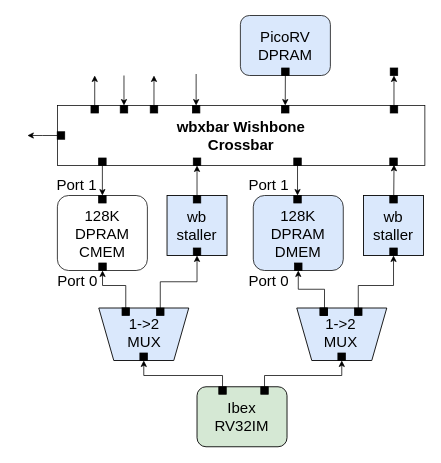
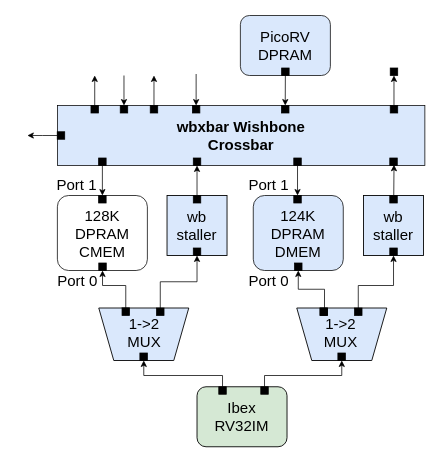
  <mxCell id="0" />
  <mxCell id="1" parent="0" />
- <mxCell id="2" value="wbxbar Wishbone&lt;br&gt;Crossbar" style="rounded=0;whiteSpace=wrap;html=1;fontSize=20;fontStyle=1;fillColor=#ffffff;" vertex="1" parent="1"><mxGeometry x="76" y="140" width="490" height="80" as="geometry" /></mxCell>
+ <mxCell id="2" value="wbxbar Wishbone&lt;br&gt;Crossbar" style="rounded=0;whiteSpace=wrap;html=1;fontSize=20;fontStyle=1;fillColor=#DAE8FC;" vertex="1" parent="1"><mxGeometry x="76" y="140" width="490" height="80" as="geometry" /></mxCell>
  <mxCell id="3" value="PicoRV&lt;br&gt;DPRAM" style="rounded=1;whiteSpace=wrap;html=1;fontSize=20;fillColor=#DAE8FC;" vertex="1" parent="1"><mxGeometry x="320" y="20" width="120" height="80" as="geometry" /></mxCell>
  <mxCell id="4" value="" style="rounded=0;whiteSpace=wrap;html=1;fontSize=20;fillColor=#000000;" vertex="1" parent="1"><mxGeometry x="519.8" y="140" width="10" height="10" as="geometry" /></mxCell>
  <mxCell id="5" value="" style="rounded=0;whiteSpace=wrap;html=1;fontSize=20;fillColor=#000000;" vertex="1" parent="1"><mxGeometry x="519.8" y="90" width="10" height="10" as="geometry" /></mxCell>
  <mxCell id="6" value="" style="endArrow=classic;html=1;rounded=0;fontSize=20;" edge="1" parent="1" source="4" target="5"><mxGeometry width="50" height="50" relative="1" as="geometry"><mxPoint x="274.8" y="350" as="sourcePoint" /><mxPoint x="324.8" y="300" as="targetPoint" /></mxGeometry></mxCell>
  <mxCell id="7" value="" style="rounded=0;whiteSpace=wrap;html=1;fontSize=20;fillColor=#000000;" vertex="1" parent="1"><mxGeometry x="375" y="90" width="10" height="10" as="geometry" /></mxCell>
  <mxCell id="8" value="" style="rounded=0;whiteSpace=wrap;html=1;fontSize=20;fillColor=#000000;" vertex="1" parent="1"><mxGeometry x="374.8" y="140" width="10" height="10" as="geometry" /></mxCell>
  <mxCell id="9" value="" style="endArrow=classic;html=1;rounded=0;fontSize=20;" edge="1" parent="1" source="7" target="8"><mxGeometry width="50" height="50" relative="1" as="geometry"><mxPoint x="289.8" y="250" as="sourcePoint" /><mxPoint x="339.8" y="200" as="targetPoint" /></mxGeometry></mxCell>
  <mxCell id="10" value="" style="rounded=0;whiteSpace=wrap;html=1;fontSize=20;fillColor=#000000;" vertex="1" parent="1"><mxGeometry x="75.8" y="175" width="10" height="10" as="geometry" /></mxCell>
  <mxCell id="11" value="" style="endArrow=classic;html=1;rounded=0;fontSize=20;edgeStyle=orthogonalEdgeStyle;" edge="1" parent="1" source="10"><mxGeometry width="50" height="50" relative="1" as="geometry"><mxPoint x="216" y="380" as="sourcePoint" /><mxPoint x="36" y="180" as="targetPoint" /></mxGeometry></mxCell>
  <mxCell id="12" value="wb&lt;div&gt;staller&lt;/div&gt;" style="rounded=0;whiteSpace=wrap;html=1;fontSize=20;fontStyle=0;fillColor=#dae8fc;strokeColor=#000000;strokeWidth=1.181;" vertex="1" parent="1"><mxGeometry x="484.2" y="260" width="80" height="80" as="geometry" /></mxCell>
- <mxCell id="13" value="128K&lt;br&gt;DPRAM&lt;br&gt;DMEM" style="rounded=1;whiteSpace=wrap;html=1;fontSize=20;fillColor=#DAE8FC;" vertex="1" parent="1"><mxGeometry x="337.2" y="260" width="120" height="100" as="geometry" /></mxCell>
+ <mxCell id="13" value="124K&lt;br&gt;DPRAM&lt;br&gt;DMEM" style="rounded=1;whiteSpace=wrap;html=1;fontSize=20;fillColor=#DAE8FC;" vertex="1" parent="1"><mxGeometry x="337.2" y="260" width="120" height="100" as="geometry" /></mxCell>
  <mxCell id="14" value="" style="shape=trapezoid;perimeter=trapezoidPerimeter;whiteSpace=wrap;html=1;fixedSize=1;rotation=-180;fillColor=#dae8fc;strokeColor=#000000;strokeWidth=1.181;" vertex="1" parent="1"><mxGeometry x="395.2" y="410" width="120" height="70" as="geometry" /></mxCell>
  <mxCell id="15" value="128K&lt;br&gt;DPRAM&lt;br&gt;CMEM" style="rounded=1;whiteSpace=wrap;html=1;fontSize=20;fillColor=#ffffff;" vertex="1" parent="1"><mxGeometry x="76" y="260" width="120" height="100" as="geometry" /></mxCell>
  <mxCell id="16" value="Ibex&lt;br style=&quot;font-size: 20px&quot;&gt;RV32IM" style="rounded=1;whiteSpace=wrap;html=1;fontSize=20;fillColor=#d5e8d4;strokeColor=#000000;fontStyle=0;strokeWidth=1.181;" vertex="1" parent="1"><mxGeometry x="262.2" y="515" width="120" height="80" as="geometry" /></mxCell>
  <mxCell id="17" value="" style="endArrow=classic;html=1;rounded=0;fontSize=20;entryX=0.5;entryY=0;entryDx=0;entryDy=0;exitX=0.5;exitY=0;exitDx=0;exitDy=0;edgeStyle=orthogonalEdgeStyle;" edge="1" parent="1" source="20" target="31"><mxGeometry width="50" height="50" relative="1" as="geometry"><mxPoint x="213.2" y="580" as="sourcePoint" /><mxPoint x="213.2" y="610" as="targetPoint" /><Array as="points"><mxPoint x="296.2" y="500" /><mxPoint x="191.2" y="500" /></Array></mxGeometry></mxCell>
  <mxCell id="18" value="" style="endArrow=classic;html=1;rounded=0;fontSize=20;edgeStyle=orthogonalEdgeStyle;" edge="1" parent="1" source="21" target="19"><mxGeometry width="50" height="50" relative="1" as="geometry"><mxPoint x="298.2" y="580" as="sourcePoint" /><mxPoint x="32.2" y="645" as="targetPoint" /><Array as="points"><mxPoint x="352.2" y="500" /><mxPoint x="455.2" y="500" /></Array></mxGeometry></mxCell>
  <mxCell id="19" value="" style="rounded=0;whiteSpace=wrap;html=1;fontSize=20;fillColor=#000000;" vertex="1" parent="1"><mxGeometry x="450" y="470" width="10" height="10" as="geometry" /></mxCell>
  <mxCell id="20" value="" style="rounded=0;whiteSpace=wrap;html=1;fontSize=20;fillColor=#000000;" vertex="1" parent="1"><mxGeometry x="291.2" y="515" width="10" height="10" as="geometry" /></mxCell>
  <mxCell id="21" value="" style="rounded=0;whiteSpace=wrap;html=1;fontSize=20;fillColor=#000000;" vertex="1" parent="1"><mxGeometry x="347.2" y="515" width="10" height="10" as="geometry" /></mxCell>
  <mxCell id="22" value="" style="rounded=0;whiteSpace=wrap;html=1;fontSize=20;fillColor=#000000;" vertex="1" parent="1"><mxGeometry x="131.2" y="350" width="10" height="10" as="geometry" /></mxCell>
  <mxCell id="23" value="" style="rounded=0;whiteSpace=wrap;html=1;fontSize=20;fillColor=#000000;" vertex="1" parent="1"><mxGeometry x="162.2" y="410" width="10" height="10" as="geometry" /></mxCell>
  <mxCell id="24" value="" style="endArrow=classic;html=1;rounded=0;fontSize=20;edgeStyle=orthogonalEdgeStyle;" edge="1" parent="1" source="23" target="22"><mxGeometry width="50" height="50" relative="1" as="geometry"><mxPoint x="-104" y="260" as="sourcePoint" /><mxPoint x="-54" y="210" as="targetPoint" /><Array as="points"><mxPoint x="167.2" y="380" /><mxPoint x="136.2" y="380" /></Array></mxGeometry></mxCell>
  <mxCell id="25" value="" style="rounded=0;whiteSpace=wrap;html=1;fontSize=20;fillColor=#000000;" vertex="1" parent="1"><mxGeometry x="131" y="260" width="10" height="10" as="geometry" /></mxCell>
  <mxCell id="26" value="" style="rounded=0;whiteSpace=wrap;html=1;fontSize=20;fillColor=#000000;" vertex="1" parent="1"><mxGeometry x="131" y="210" width="10" height="10" as="geometry" /></mxCell>
  <mxCell id="27" value="" style="endArrow=classic;html=1;rounded=0;fontSize=20;" edge="1" parent="1" source="26" target="25"><mxGeometry width="50" height="50" relative="1" as="geometry"><mxPoint x="-126" y="260" as="sourcePoint" /><mxPoint x="-76" y="210" as="targetPoint" /></mxGeometry></mxCell>
  <mxCell id="28" value="" style="rounded=0;whiteSpace=wrap;html=1;fontSize=20;fillColor=#000000;" vertex="1" parent="1"><mxGeometry x="391.2" y="260" width="10" height="10" as="geometry" /></mxCell>
  <mxCell id="29" value="" style="rounded=0;whiteSpace=wrap;html=1;fontSize=20;fillColor=#000000;" vertex="1" parent="1"><mxGeometry x="391.2" y="210" width="10" height="10" as="geometry" /></mxCell>
  <mxCell id="30" value="" style="endArrow=classic;html=1;rounded=0;fontSize=20;" edge="1" parent="1" source="29" target="28"><mxGeometry width="50" height="50" relative="1" as="geometry"><mxPoint x="82" y="140" as="sourcePoint" /><mxPoint x="132" y="90" as="targetPoint" /></mxGeometry></mxCell>
  <mxCell id="31" value="" style="shape=trapezoid;perimeter=trapezoidPerimeter;whiteSpace=wrap;html=1;fixedSize=1;rotation=-180;fillColor=#dae8fc;strokeColor=#000000;strokeWidth=1.181;" vertex="1" parent="1"><mxGeometry x="131.2" y="410" width="120" height="70" as="geometry" /></mxCell>
  <mxCell id="32" value="" style="rounded=0;whiteSpace=wrap;html=1;fontSize=20;fillColor=#000000;" vertex="1" parent="1"><mxGeometry x="208.2" y="410" width="10" height="10" as="geometry" /></mxCell>
  <mxCell id="33" value="" style="rounded=0;whiteSpace=wrap;html=1;fontSize=20;fillColor=#000000;" vertex="1" parent="1"><mxGeometry x="162.2" y="410" width="10" height="10" as="geometry" /></mxCell>
  <mxCell id="34" value="" style="rounded=0;whiteSpace=wrap;html=1;fontSize=20;fillColor=#000000;" vertex="1" parent="1"><mxGeometry x="186" y="470" width="10" height="10" as="geometry" /></mxCell>
  <mxCell id="35" value="" style="rounded=0;whiteSpace=wrap;html=1;fontSize=20;fillColor=#000000;" vertex="1" parent="1"><mxGeometry x="426.2" y="410" width="10" height="10" as="geometry" /></mxCell>
  <mxCell id="36" value="" style="rounded=0;whiteSpace=wrap;html=1;fontSize=20;fillColor=#000000;" vertex="1" parent="1"><mxGeometry x="472.2" y="410" width="10" height="10" as="geometry" /></mxCell>
  <mxCell id="37" value="" style="rounded=0;whiteSpace=wrap;html=1;fontSize=20;fillColor=#000000;" vertex="1" parent="1"><mxGeometry x="426.2" y="410" width="10" height="10" as="geometry" /></mxCell>
  <mxCell id="38" value="" style="rounded=0;whiteSpace=wrap;html=1;fontSize=20;fillColor=#000000;" vertex="1" parent="1"><mxGeometry x="519.2" y="330" width="10" height="10" as="geometry" /></mxCell>
  <mxCell id="39" value="" style="endArrow=classic;html=1;rounded=0;exitX=0.5;exitY=1;exitDx=0;exitDy=0;entryX=0.5;entryY=1;entryDx=0;entryDy=0;edgeStyle=orthogonalEdgeStyle;" edge="1" parent="1" source="36" target="12"><mxGeometry width="50" height="50" relative="1" as="geometry"><mxPoint x="548.2" y="410" as="sourcePoint" /><mxPoint x="479.2" y="220" as="targetPoint" /><Array as="points"><mxPoint x="477.2" y="380" /><mxPoint x="524.2" y="380" /></Array></mxGeometry></mxCell>
  <mxCell id="40" value="" style="rounded=0;whiteSpace=wrap;html=1;fontSize=20;fillColor=#000000;" vertex="1" parent="1"><mxGeometry x="392.2" y="350" width="10" height="10" as="geometry" /></mxCell>
  <mxCell id="41" value="" style="endArrow=classic;html=1;rounded=0;entryX=0.5;entryY=1;entryDx=0;entryDy=0;exitX=0.692;exitY=1;exitDx=0;exitDy=0;exitPerimeter=0;edgeStyle=orthogonalEdgeStyle;" edge="1" parent="1" source="14" target="13"><mxGeometry width="50" height="50" relative="1" as="geometry"><mxPoint x="568.2" y="460" as="sourcePoint" /><mxPoint x="618.2" y="410" as="targetPoint" /></mxGeometry></mxCell>
  <mxCell id="42" value="1-&amp;gt;2 MUX" style="text;html=1;align=center;verticalAlign=middle;whiteSpace=wrap;rounded=0;fontStyle=0;fontSize=20;" vertex="1" parent="1"><mxGeometry x="162.2" y="428" width="60" height="30" as="geometry" /></mxCell>
  <mxCell id="43" value="1-&amp;gt;2 MUX" style="text;html=1;align=center;verticalAlign=middle;whiteSpace=wrap;rounded=0;fontStyle=0;fontSize=20;" vertex="1" parent="1"><mxGeometry x="424.2" y="427" width="60" height="30" as="geometry" /></mxCell>
  <mxCell id="44" value="" style="endArrow=classic;html=1;rounded=0;exitX=0.5;exitY=0;exitDx=0;exitDy=0;entryX=0.5;entryY=1;entryDx=0;entryDy=0;edgeStyle=orthogonalEdgeStyle;" edge="1" parent="1" source="32" target="46"><mxGeometry width="50" height="50" relative="1" as="geometry"><mxPoint x="491.2" y="290" as="sourcePoint" /><mxPoint x="541.2" y="240" as="targetPoint" /></mxGeometry></mxCell>
  <mxCell id="45" value="wb&lt;div&gt;staller&lt;/div&gt;" style="rounded=0;whiteSpace=wrap;html=1;fontSize=20;fontStyle=0;fillColor=#dae8fc;strokeColor=#000000;strokeWidth=1.181;" vertex="1" parent="1"><mxGeometry x="222.2" y="260" width="80" height="80" as="geometry" /></mxCell>
  <mxCell id="46" value="" style="rounded=0;whiteSpace=wrap;html=1;fontSize=20;fillColor=#000000;" vertex="1" parent="1"><mxGeometry x="257.2" y="330" width="10" height="10" as="geometry" /></mxCell>
  <mxCell id="47" value="" style="rounded=0;whiteSpace=wrap;html=1;fontSize=20;fillColor=#000000;" vertex="1" parent="1"><mxGeometry x="257.2" y="260" width="10" height="10" as="geometry" /></mxCell>
  <mxCell id="48" value="" style="rounded=0;whiteSpace=wrap;html=1;fontSize=20;fillColor=#000000;" vertex="1" parent="1"><mxGeometry x="257.2" y="210" width="10" height="10" as="geometry" /></mxCell>
  <mxCell id="49" value="" style="endArrow=classic;html=1;rounded=0;entryX=0.5;entryY=1;entryDx=0;entryDy=0;exitX=0.5;exitY=0;exitDx=0;exitDy=0;" edge="1" parent="1" source="47" target="48"><mxGeometry width="50" height="50" relative="1" as="geometry"><mxPoint x="267.2" y="260" as="sourcePoint" /><mxPoint x="317.2" y="210" as="targetPoint" /></mxGeometry></mxCell>
  <mxCell id="50" value="" style="rounded=0;whiteSpace=wrap;html=1;fontSize=20;fillColor=#000000;" vertex="1" parent="1"><mxGeometry x="519.2" y="260" width="10" height="10" as="geometry" /></mxCell>
  <mxCell id="51" value="" style="rounded=0;whiteSpace=wrap;html=1;fontSize=20;fillColor=#000000;" vertex="1" parent="1"><mxGeometry x="519.2" y="210" width="10" height="10" as="geometry" /></mxCell>
  <mxCell id="52" value="" style="endArrow=classic;html=1;rounded=0;entryX=0.942;entryY=0.988;entryDx=0;entryDy=0;entryPerimeter=0;" edge="1" parent="1" source="12"><mxGeometry width="50" height="50" relative="1" as="geometry"><mxPoint x="467.2" y="280" as="sourcePoint" /><mxPoint x="524.848" y="219.04" as="targetPoint" /></mxGeometry></mxCell>
  <mxCell id="53" value="Port 0" style="text;html=1;align=center;verticalAlign=middle;whiteSpace=wrap;rounded=0;fontSize=20;" vertex="1" parent="1"><mxGeometry x="73" y="358" width="60" height="30" as="geometry" /></mxCell>
  <mxCell id="54" value="Port 0" style="text;html=1;align=center;verticalAlign=middle;whiteSpace=wrap;rounded=0;fontSize=20;" vertex="1" parent="1"><mxGeometry x="328.2" y="358" width="60" height="30" as="geometry" /></mxCell>
  <mxCell id="55" value="Port 1" style="text;html=1;align=center;verticalAlign=middle;whiteSpace=wrap;rounded=0;fontSize=20;" vertex="1" parent="1"><mxGeometry x="72" y="230" width="60" height="30" as="geometry" /></mxCell>
  <mxCell id="56" value="Port 1" style="text;html=1;align=center;verticalAlign=middle;whiteSpace=wrap;rounded=0;fontSize=20;" vertex="1" parent="1"><mxGeometry x="328.2" y="230" width="60" height="30" as="geometry" /></mxCell>
  <mxCell id="57" value="" style="group" vertex="1" connectable="0" parent="1"><mxGeometry x="256" y="98" width="10" height="52" as="geometry" /></mxCell>
  <mxCell id="58" value="" style="endArrow=classic;html=1;rounded=0;fontSize=20;" edge="1" parent="57" target="59"><mxGeometry width="50" height="50" relative="1" as="geometry"><mxPoint x="5" as="sourcePoint" /><mxPoint x="-305.2" y="87" as="targetPoint" /></mxGeometry></mxCell>
  <mxCell id="59" value="" style="rounded=0;whiteSpace=wrap;html=1;fontSize=20;fillColor=#000000;" vertex="1" parent="57"><mxGeometry y="42" width="10" height="10" as="geometry" /></mxCell>
  <mxCell id="60" value="" style="group;rotation=-180;" vertex="1" connectable="0" parent="1"><mxGeometry x="20.8" y="100" width="189" height="50" as="geometry" /></mxCell>
  <mxCell id="61" value="" style="rounded=0;whiteSpace=wrap;html=1;fontSize=20;fillColor=#000000;rotation=-180;" vertex="1" parent="60"><mxGeometry x="179" y="40" width="10" height="10" as="geometry" /></mxCell>
  <mxCell id="62" value="" style="endArrow=classic;html=1;rounded=0;fontSize=20;" edge="1" parent="60" source="61"><mxGeometry width="50" height="50" relative="1" as="geometry"><mxPoint x="85" as="sourcePoint" /><mxPoint x="184" as="targetPoint" /></mxGeometry></mxCell>
  <mxCell id="63" value="" style="rounded=0;whiteSpace=wrap;html=1;fontSize=20;fillColor=#000000;rotation=-180;" vertex="1" parent="60"><mxGeometry x="139" y="40" width="10" height="10" as="geometry" /></mxCell>
  <mxCell id="64" value="" style="endArrow=classic;html=1;rounded=0;fontSize=20;" edge="1" parent="60" target="63"><mxGeometry width="50" height="50" relative="1" as="geometry"><mxPoint x="144" as="sourcePoint" /><mxPoint x="35" y="50" as="targetPoint" /></mxGeometry></mxCell>
  <mxCell id="65" value="" style="rounded=0;whiteSpace=wrap;html=1;fontSize=20;fillColor=#000000;rotation=-180;" vertex="1" parent="60"><mxGeometry x="100" y="40" width="10" height="10" as="geometry" /></mxCell>
  <mxCell id="66" value="" style="endArrow=classic;html=1;rounded=0;fontSize=20;" edge="1" parent="60" source="65"><mxGeometry width="50" height="50" relative="1" as="geometry"><mxPoint x="185" as="sourcePoint" /><mxPoint x="105" as="targetPoint" /></mxGeometry></mxCell>
